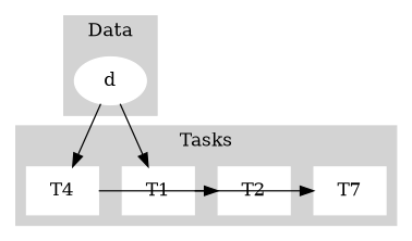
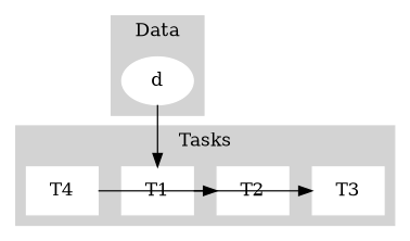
  digraph {
    concentrate=true
    rankdir=TD
    splines=line
    node [color=white style=filled shape=box]
    d [shape=""]
    n2 [label=T1]
    n3 [label=T2]
-   n4 [label=T7]
+   n4 [label=T3]
    n5 [label=T4]
    subgraph cluster_1 {
      color=lightgrey
      label=Data
      style=filled
      d
    }
    subgraph cluster_2 {
      color=lightgrey
      label=Tasks
      style=filled
      subgraph sub_3 {
        color=lightgrey
        label=Tasks
        rank=same
        style=filled
        n2
        n3
        n4
        n5
      }
    }
    d -> n2
-   d -> n5
    n2 -> n3 [style=invis]
    n2 -> n4
    n3 -> n4 [style=invis]
    n4 -> n5 [style=invis]
    n5 -> n3
  }
